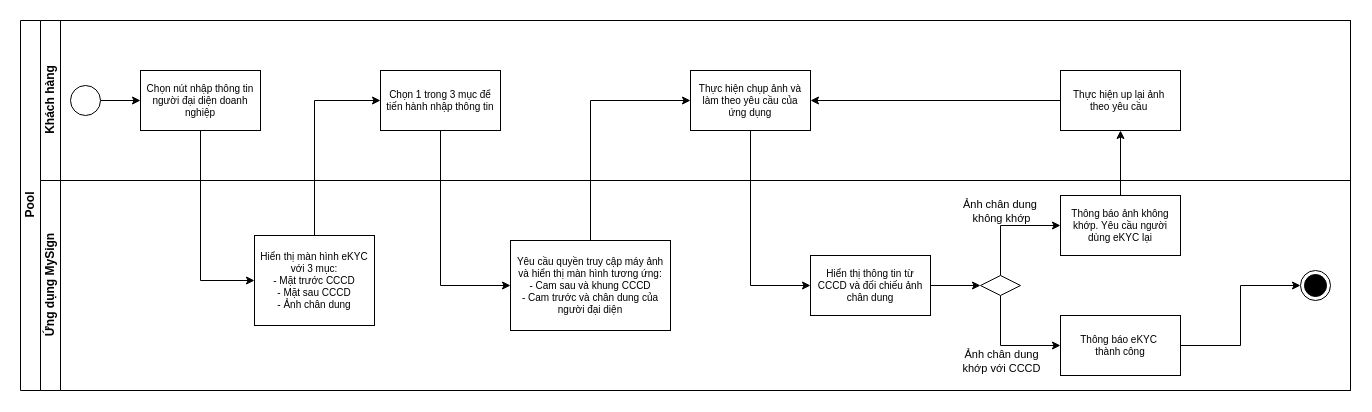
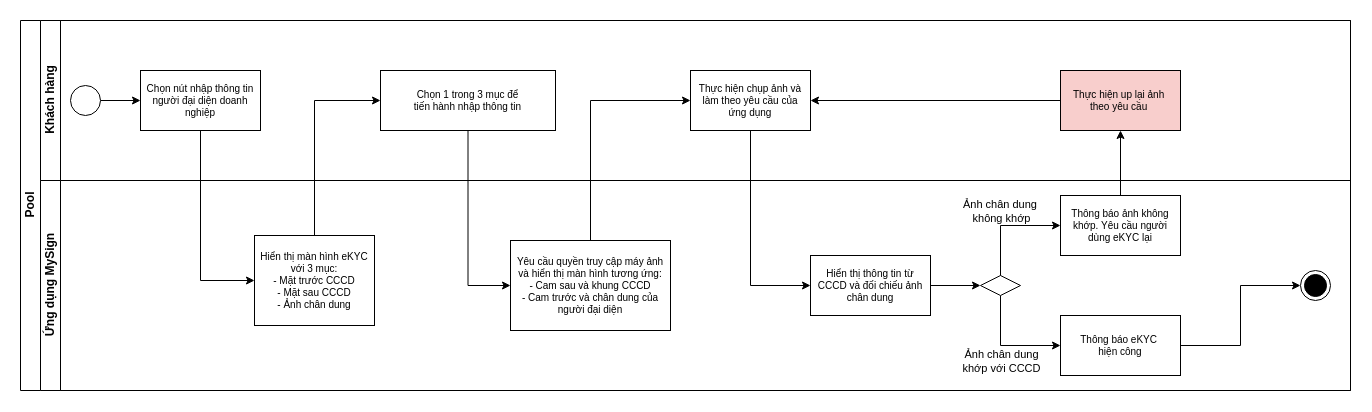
  <mxCell id="0" />
  <mxCell id="1" parent="0" />
  <mxCell id="2" value="Pool" style="swimlane;html=1;childLayout=stackLayout;resizeParent=1;resizeParentMax=0;horizontal=0;startSize=20;horizontalStack=0;" parent="1" vertex="1"><mxGeometry x="20" y="20" width="1330" height="370" as="geometry" /></mxCell>
  <mxCell id="3" value="Khách hàng" style="swimlane;html=1;startSize=20;horizontal=0;" parent="2" vertex="1"><mxGeometry x="20" width="1310" height="160" as="geometry" /></mxCell>
  <mxCell id="4" value="" style="edgeStyle=orthogonalEdgeStyle;rounded=0;orthogonalLoop=1;jettySize=auto;html=1;" parent="3" source="5" target="6" edge="1"><mxGeometry relative="1" as="geometry" /></mxCell>
  <mxCell id="5" value="" style="ellipse;whiteSpace=wrap;html=1;aspect=fixed;" parent="3" vertex="1"><mxGeometry x="30" y="65" width="30" height="30" as="geometry" /></mxCell>
  <mxCell id="6" value="Chọn nút nhập thông tin&lt;br&gt;người đại diện doanh nghiệp" style="rounded=0;whiteSpace=wrap;html=1;fontFamily=Helvetica;fontSize=10;fontColor=#000000;align=center;" parent="3" vertex="1"><mxGeometry x="100" y="50" width="120" height="60" as="geometry" /></mxCell>
- <mxCell id="7" value="Chọn 1 trong 3 mục để&lt;br&gt;tiến hành nhập thông tin" style="rounded=0;whiteSpace=wrap;html=1;fontFamily=Helvetica;fontSize=10;fontColor=#000000;align=center;" vertex="1" parent="3"><mxGeometry x="340" y="50" width="120" height="60" as="geometry" /></mxCell>
+ <mxCell id="7" value="Chọn 1 trong 3 mục để&lt;br&gt;tiến hành nhập thông tin" style="rounded=0;whiteSpace=wrap;html=1;fontFamily=Helvetica;fontSize=10;fontColor=#000000;align=center;" vertex="1" parent="3"><mxGeometry x="340" y="50" width="175" height="60" as="geometry" /></mxCell>
  <mxCell id="8" value="Thực hiện chụp ảnh và làm theo yêu cầu của &lt;br&gt;ứng dụng" style="rounded=0;whiteSpace=wrap;html=1;fontFamily=Helvetica;fontSize=10;fontColor=#000000;align=center;" vertex="1" parent="3"><mxGeometry x="650" y="50" width="120" height="60" as="geometry" /></mxCell>
  <mxCell id="9" style="edgeStyle=orthogonalEdgeStyle;rounded=0;orthogonalLoop=1;jettySize=auto;html=1;exitX=0;exitY=0.5;exitDx=0;exitDy=0;entryX=1;entryY=0.5;entryDx=0;entryDy=0;" edge="1" parent="3" source="10" target="8"><mxGeometry relative="1" as="geometry" /></mxCell>
- <mxCell id="10" value="Thực hiện up lại ảnh&amp;nbsp;&lt;br&gt;theo yêu cầu&amp;nbsp;" style="whiteSpace=wrap;html=1;fontSize=10;" vertex="1" parent="3"><mxGeometry x="1020" y="50" width="120" height="60" as="geometry" /></mxCell>
+ <mxCell id="10" value="Thực hiện up lại ảnh&amp;nbsp;&lt;br&gt;theo yêu cầu&amp;nbsp;" style="whiteSpace=wrap;html=1;fontSize=10;fillColor=#f8cecc;" vertex="1" parent="3"><mxGeometry x="1020" y="50" width="120" height="60" as="geometry" /></mxCell>
  <mxCell id="11" value="Ứng dụng MySign" style="swimlane;html=1;startSize=20;horizontal=0;" parent="2" vertex="1"><mxGeometry x="20" y="160" width="1310" height="210" as="geometry" /></mxCell>
  <mxCell id="12" value="Hiển thị màn hình eKYC với 3 mục:&lt;br&gt;- Mặt trước CCCD&lt;br&gt;- Mặt sau CCCD&lt;br&gt;- Ảnh chân dung" style="rounded=0;whiteSpace=wrap;html=1;fontFamily=Helvetica;fontSize=10;fontColor=#000000;align=center;" vertex="1" parent="11"><mxGeometry x="214" y="55" width="120" height="90" as="geometry" /></mxCell>
  <mxCell id="13" value="Yêu cầu quyền truy cập máy ảnh và hiển thị màn hình tương ứng:&lt;br&gt;- Cam sau và khung CCCD&lt;br&gt;- Cam trước và chân dung của người đại diện" style="rounded=0;whiteSpace=wrap;html=1;fontFamily=Helvetica;fontSize=10;fontColor=#000000;align=center;" vertex="1" parent="11"><mxGeometry x="470" y="60" width="160" height="90" as="geometry" /></mxCell>
  <mxCell id="14" style="edgeStyle=orthogonalEdgeStyle;rounded=0;orthogonalLoop=1;jettySize=auto;html=1;exitX=1;exitY=0.5;exitDx=0;exitDy=0;entryX=0;entryY=0.5;entryDx=0;entryDy=0;" edge="1" parent="11" source="15" target="18"><mxGeometry relative="1" as="geometry" /></mxCell>
  <mxCell id="15" value="Hiển thị thông tin từ CCCD và đối chiếu ảnh&lt;br&gt;chân dung" style="rounded=0;whiteSpace=wrap;html=1;fontFamily=Helvetica;fontSize=10;fontColor=#000000;align=center;" vertex="1" parent="11"><mxGeometry x="770" y="75" width="120" height="60" as="geometry" /></mxCell>
  <mxCell id="16" style="edgeStyle=orthogonalEdgeStyle;rounded=0;orthogonalLoop=1;jettySize=auto;html=1;exitX=0.5;exitY=1;exitDx=0;exitDy=0;entryX=0;entryY=0.5;entryDx=0;entryDy=0;" edge="1" parent="11" source="18" target="23"><mxGeometry relative="1" as="geometry" /></mxCell>
  <mxCell id="17" value="Ảnh chân dung&lt;br&gt;khớp với CCCD" style="edgeLabel;html=1;align=center;verticalAlign=middle;resizable=0;points=[];" vertex="1" connectable="0" parent="16"><mxGeometry x="-0.218" y="2" relative="1" as="geometry"><mxPoint x="-2" y="22" as="offset" /></mxGeometry></mxCell>
  <mxCell id="18" value="" style="rhombus;whiteSpace=wrap;html=1;" vertex="1" parent="11"><mxGeometry x="940" y="95" width="40" height="20" as="geometry" /></mxCell>
  <mxCell id="19" value="Thông báo ảnh không khớp. Yêu cầu người dùng eKYC lại" style="whiteSpace=wrap;html=1;fontSize=10;" vertex="1" parent="11"><mxGeometry x="1020" y="15" width="120" height="60" as="geometry" /></mxCell>
  <mxCell id="20" value="" style="edgeStyle=orthogonalEdgeStyle;rounded=0;orthogonalLoop=1;jettySize=auto;html=1;entryX=0;entryY=0.5;entryDx=0;entryDy=0;exitX=0.5;exitY=0;exitDx=0;exitDy=0;" edge="1" parent="11" source="18" target="19"><mxGeometry relative="1" as="geometry" /></mxCell>
  <mxCell id="21" value="Ảnh chân dung&amp;nbsp;&lt;br&gt;không khớp" style="edgeLabel;html=1;align=center;verticalAlign=middle;resizable=0;points=[];labelBackgroundColor=none;" vertex="1" connectable="0" parent="20"><mxGeometry x="0.091" y="-4" relative="1" as="geometry"><mxPoint x="-10" y="-19" as="offset" /></mxGeometry></mxCell>
  <mxCell id="22" style="edgeStyle=orthogonalEdgeStyle;rounded=0;orthogonalLoop=1;jettySize=auto;html=1;exitX=1;exitY=0.5;exitDx=0;exitDy=0;entryX=0;entryY=0.5;entryDx=0;entryDy=0;" edge="1" parent="11" source="23" target="24"><mxGeometry relative="1" as="geometry" /></mxCell>
- <mxCell id="23" value="Thông báo eKYC&amp;nbsp;&lt;br&gt;thành công" style="whiteSpace=wrap;html=1;fontSize=10;" vertex="1" parent="11"><mxGeometry x="1020" y="135" width="120" height="60" as="geometry" /></mxCell>
+ <mxCell id="23" value="Thông báo eKYC&amp;nbsp;&lt;br&gt;hiện công" style="whiteSpace=wrap;html=1;fontSize=10;" vertex="1" parent="11"><mxGeometry x="1020" y="135" width="120" height="60" as="geometry" /></mxCell>
  <mxCell id="24" value="" style="ellipse;html=1;shape=endState;fillColor=strokeColor;" vertex="1" parent="11"><mxGeometry x="1260" y="90" width="30" height="30" as="geometry" /></mxCell>
  <mxCell id="25" value="" style="edgeStyle=orthogonalEdgeStyle;rounded=0;orthogonalLoop=1;jettySize=auto;html=1;entryX=0;entryY=0.5;entryDx=0;entryDy=0;" edge="1" parent="2" source="6" target="12"><mxGeometry relative="1" as="geometry" /></mxCell>
  <mxCell id="26" value="" style="edgeStyle=orthogonalEdgeStyle;rounded=0;orthogonalLoop=1;jettySize=auto;html=1;entryX=0;entryY=0.5;entryDx=0;entryDy=0;exitX=0.5;exitY=0;exitDx=0;exitDy=0;" edge="1" parent="2" source="12" target="7"><mxGeometry relative="1" as="geometry"><mxPoint x="400" y="125.0" as="targetPoint" /></mxGeometry></mxCell>
  <mxCell id="27" value="" style="edgeStyle=orthogonalEdgeStyle;rounded=0;orthogonalLoop=1;jettySize=auto;html=1;entryX=0;entryY=0.5;entryDx=0;entryDy=0;exitX=0.5;exitY=1;exitDx=0;exitDy=0;" edge="1" parent="2" source="7" target="13"><mxGeometry relative="1" as="geometry" /></mxCell>
  <mxCell id="28" style="edgeStyle=orthogonalEdgeStyle;rounded=0;orthogonalLoop=1;jettySize=auto;html=1;entryX=0;entryY=0.5;entryDx=0;entryDy=0;exitX=0.5;exitY=0;exitDx=0;exitDy=0;" edge="1" parent="2" source="13" target="8"><mxGeometry relative="1" as="geometry" /></mxCell>
  <mxCell id="29" style="edgeStyle=orthogonalEdgeStyle;rounded=0;orthogonalLoop=1;jettySize=auto;html=1;exitX=0.5;exitY=1;exitDx=0;exitDy=0;entryX=0;entryY=0.5;entryDx=0;entryDy=0;" edge="1" parent="2" source="8" target="15"><mxGeometry relative="1" as="geometry" /></mxCell>
  <mxCell id="30" style="edgeStyle=orthogonalEdgeStyle;rounded=0;orthogonalLoop=1;jettySize=auto;html=1;exitX=0.5;exitY=0;exitDx=0;exitDy=0;entryX=0.5;entryY=1;entryDx=0;entryDy=0;" edge="1" parent="2" source="19" target="10"><mxGeometry relative="1" as="geometry" /></mxCell>
